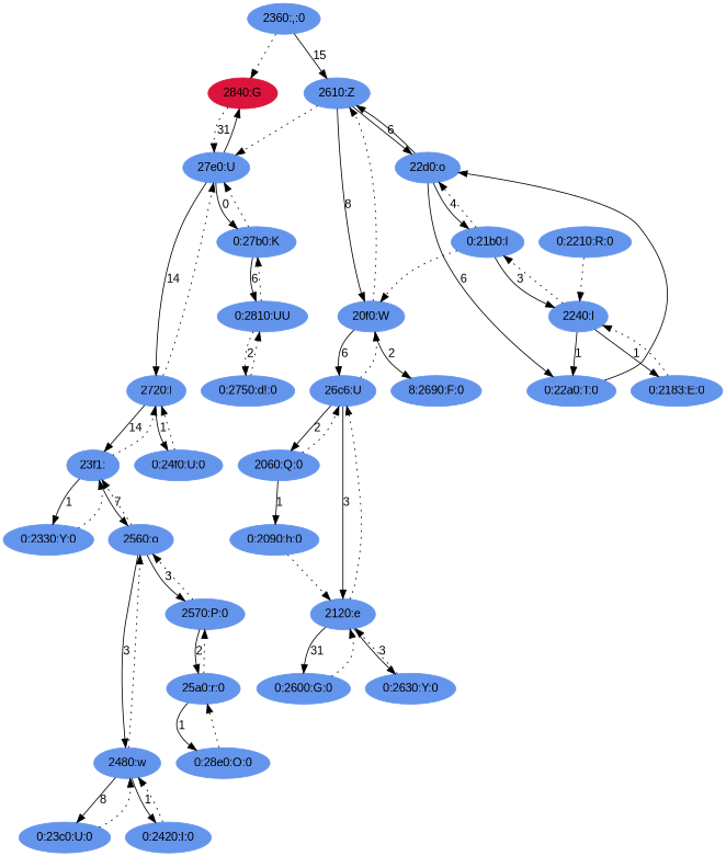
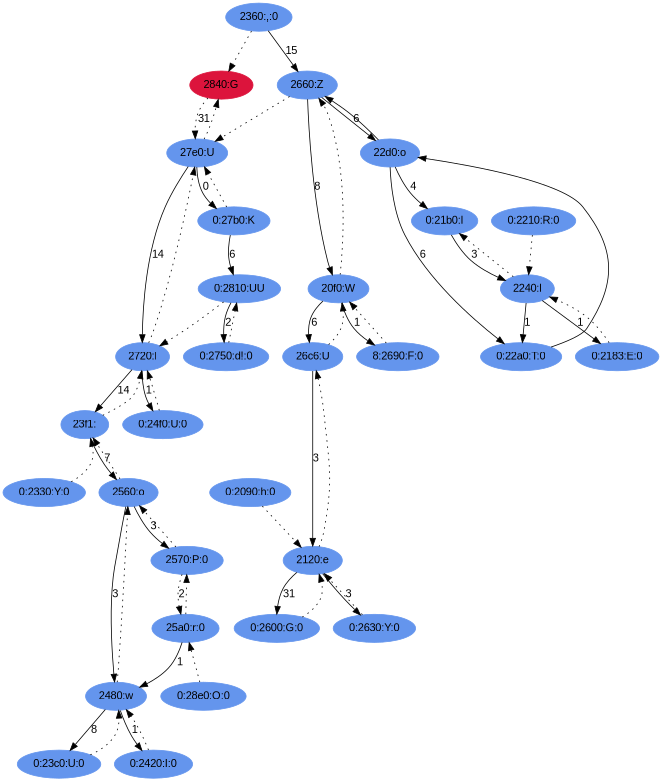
  digraph {
    fontname="Liberation Sans"
    ordering=out
    node [color=cornflowerblue fontname="Liberation Sans" style=filled]
    edge [fontname="Liberation Sans" style=dotted]
    n1 [color=crimson label="2840:G"]
    n2 [label="27e0:U"]
    n3 [label="2360:,:0"]
-   n4 [label="2610:Z"]
+   n4 [label="2660:Z"]
    n5 [label="2720:l"]
    n6 [label="0:27b0:K"]
    n7 [label="20f0:W"]
    n8 [label="22d0:o"]
    n9 [label="26c6:U"]
    n10 [label="8:2690:F:0"]
    n11 [label="0:21b0:l"]
    n12 [label="0:22a0:T:0"]
-   n13 [label="2060:Q:0"]
    n14 [label="2120:e"]
    n15 [label="0:2090:h:0"]
    n16 [label="0:2600:G:0"]
    n17 [label="0:2630:Y:0"]
    n18 [label="2240:l"]
    n19 [label="0:2183:E:0"]
    n20 [label="0:2210:R:0"]
    n21 [label="23f1:"]
    n22 [label="0:24f0:U:0"]
    n23 [label="0:2810:UU"]
    n24 [label="0:2330:Y:0"]
    n25 [label="2560:o"]
    n26 [label="2480:w"]
    n27 [label="2570:P:0"]
    n28 [label="0:23c0:U:0"]
    n29 [label="0:2420:I:0"]
    n30 [label="25a0:r:0"]
    n31 [label="0:28e0:O:0"]
    n32 [label="0:2750:d!:0"]
    n1 -> n2 [label=31]
-   n2 -> n1 [style=solid]
+   n2 -> n1
    n2 -> n5 [label=14 style=""]
    n2 -> n6 [label=0 style=""]
    n3 -> n1
    n3 -> n4 [label=15 style=""]
    n4 -> n2
    n4 -> n7 [label=8 style=""]
    n4 -> n8 [label=6 style=""]
    n5 -> n2
    n5 -> n21 [label=14 style=""]
    n5 -> n22 [label=1 style=""]
    n6 -> n2
    n6 -> n23 [label=6 style=""]
    n7 -> n4
    n7 -> n9 [label=6 style=""]
-   n7 -> n10 [label=2 style=""]
+   n7 -> n10 [label=1 style=""]
    n8 -> n4 [style=solid]
    n8 -> n11 [label=4 style=""]
    n8 -> n12 [label=6 style=""]
    n9 -> n7
-   n9 -> n13 [label=2 style=""]
    n9 -> n14 [label=3 style=""]
-   n11 -> n7
-   n11 -> n8
+   n10 -> n7
    n11 -> n18 [label=3 style=""]
    n12 -> n8 [style=solid]
-   n13 -> n9
-   n13 -> n15 [label=1 style=""]
    n14 -> n9
    n14 -> n16 [label=31 style=""]
    n14 -> n17 [label=3 style=""]
    n15 -> n14
    n16 -> n14
    n17 -> n14
    n18 -> n11
    n18 -> n12 [label=1 style=""]
    n18 -> n19 [label=1 style=""]
    n19 -> n18
    n20 -> n18
    n21 -> n5
-   n21 -> n24 [label=1 style=""]
    n21 -> n25 [label=7 style=""]
    n22 -> n5
-   n23 -> n6
-   n23 -> n32 [label=2]
+   n23 -> n5
+   n23 -> n32 [label=2 style=""]
    n24 -> n21
    n25 -> n21
    n25 -> n26 [label=3 style=""]
    n25 -> n27 [label=3 style=""]
    n26 -> n25
    n26 -> n28 [label=8 style=""]
    n26 -> n29 [label=1 style=""]
    n27 -> n25
-   n27 -> n30 [label=2 style=""]
+   n27 -> n30 [label=2]
    n28 -> n26
    n29 -> n26
    n30 -> n27
-   n30 -> n31 [label=1 style=""]
+   n30 -> n26 [label=1 style=""]
    n31 -> n30
    n32 -> n23
  }
